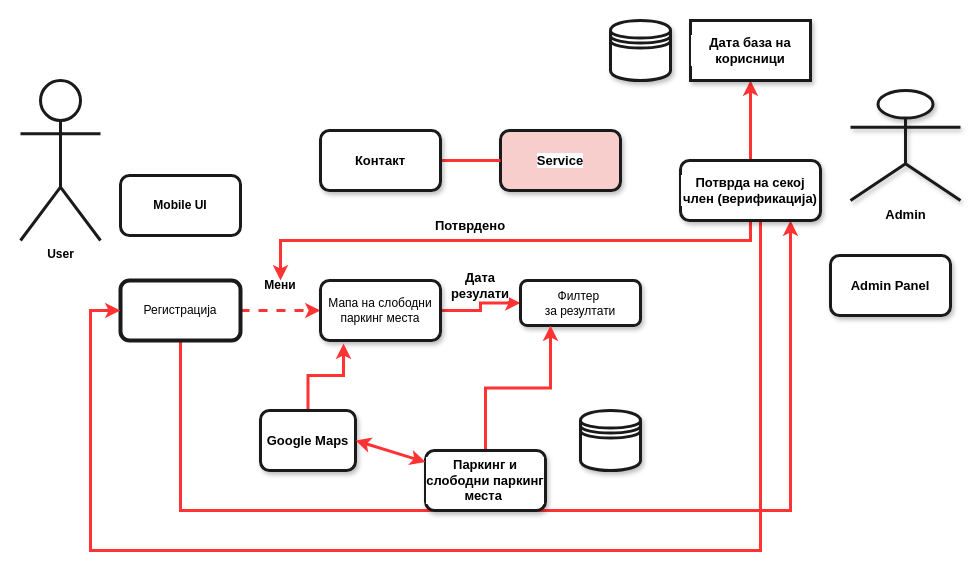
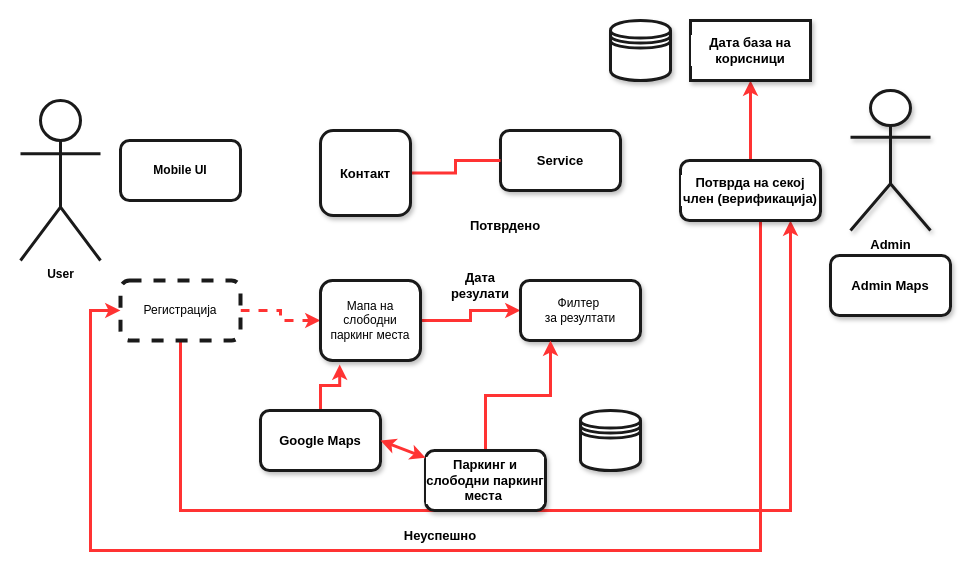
  <mxCell id="0" />
  <mxCell id="1" parent="0" />
- <mxCell id="2" value="&lt;b&gt;User&lt;/b&gt;" style="shape=umlActor;verticalLabelPosition=bottom;verticalAlign=top;html=1;strokeColor=#1A1A1A;strokeWidth=3;" vertex="1" parent="1"><mxGeometry x="20" y="80" width="80" height="160" as="geometry" /></mxCell>
- <mxCell id="3" value="&lt;b&gt;Mobile UI&lt;/b&gt;" style="rounded=1;whiteSpace=wrap;html=1;strokeColor=#1A1A1A;strokeWidth=3;" vertex="1" parent="1"><mxGeometry x="120" y="175" width="120" height="60" as="geometry" /></mxCell>
+ <mxCell id="2" value="&lt;b&gt;User&lt;/b&gt;" style="shape=umlActor;verticalLabelPosition=bottom;verticalAlign=top;html=1;strokeColor=#1A1A1A;strokeWidth=3;" vertex="1" parent="1"><mxGeometry x="20" y="100" width="80" height="160" as="geometry" /></mxCell>
+ <mxCell id="3" value="&lt;b&gt;Mobile UI&lt;/b&gt;" style="rounded=1;whiteSpace=wrap;html=1;strokeColor=#1A1A1A;strokeWidth=3;" vertex="1" parent="1"><mxGeometry x="120" y="140" width="120" height="60" as="geometry" /></mxCell>
  <mxCell id="4" value="" style="edgeStyle=orthogonalEdgeStyle;rounded=0;orthogonalLoop=1;jettySize=auto;html=1;dashed=1;strokeColor=#FF3333;strokeWidth=3;" edge="1" parent="1" source="6" target="8"><mxGeometry relative="1" as="geometry" /></mxCell>
  <mxCell id="5" style="edgeStyle=orthogonalEdgeStyle;rounded=0;orthogonalLoop=1;jettySize=auto;html=1;fontSize=13;strokeColor=#FF3333;strokeWidth=3;" edge="1" parent="1" source="6" target="26"><mxGeometry relative="1" as="geometry"><Array as="points"><mxPoint x="180" y="510" /><mxPoint x="790" y="510" /></Array></mxGeometry></mxCell>
- <mxCell id="6" value="Регистрација" style="rounded=1;whiteSpace=wrap;html=1;strokeColor=#1A1A1A;strokeWidth=4;" vertex="1" parent="1"><mxGeometry x="120" y="280" width="120" height="60" as="geometry" /></mxCell>
+ <mxCell id="6" value="Регистрација" style="rounded=1;whiteSpace=wrap;html=1;strokeColor=#1A1A1A;strokeWidth=4;dashed=1;" vertex="1" parent="1"><mxGeometry x="120" y="280" width="120" height="60" as="geometry" /></mxCell>
  <mxCell id="7" value="" style="edgeStyle=orthogonalEdgeStyle;rounded=0;orthogonalLoop=1;jettySize=auto;html=1;fontSize=13;strokeColor=#FF3333;strokeWidth=3;" edge="1" parent="1" source="8" target="9"><mxGeometry relative="1" as="geometry" /></mxCell>
- <mxCell id="8" value="Мапа на слободни паркинг места" style="rounded=1;whiteSpace=wrap;html=1;strokeColor=#1A1A1A;shadow=1;glass=0;strokeWidth=3;" vertex="1" parent="1"><mxGeometry x="320" y="280" width="120" height="60" as="geometry" /></mxCell>
- <mxCell id="9" value="Филтер&amp;nbsp;&lt;br&gt;за резултати" style="rounded=1;whiteSpace=wrap;html=1;shadow=1;glass=0;strokeColor=#1A1A1A;strokeWidth=3;" vertex="1" parent="1"><mxGeometry x="520" y="280" width="120" height="45" as="geometry" /></mxCell>
- <mxCell id="10" value="&lt;p style=&quot;line-height: 1.9&quot;&gt;&lt;b style=&quot;background-color: rgb(255 , 255 , 255)&quot;&gt;Мени&lt;/b&gt;&lt;/p&gt;" style="text;html=1;strokeColor=none;fillColor=none;align=center;verticalAlign=middle;whiteSpace=wrap;rounded=0;shadow=1;glass=0;" vertex="1" parent="1"><mxGeometry x="250" y="270" width="60" height="30" as="geometry" /></mxCell>
+ <mxCell id="8" value="Мапа на слободни паркинг места" style="rounded=1;whiteSpace=wrap;html=1;strokeColor=#1A1A1A;shadow=1;glass=0;strokeWidth=3;" vertex="1" parent="1"><mxGeometry x="320" y="280" width="100" height="80" as="geometry" /></mxCell>
+ <mxCell id="9" value="Филтер&amp;nbsp;&lt;br&gt;за резултати" style="rounded=1;whiteSpace=wrap;html=1;shadow=1;glass=0;strokeColor=#1A1A1A;strokeWidth=3;" vertex="1" parent="1"><mxGeometry x="520" y="280" width="120" height="60" as="geometry" /></mxCell>
  <mxCell id="11" value="&lt;b&gt;Дата резулати&lt;/b&gt;" style="text;html=1;strokeColor=none;fillColor=none;align=center;verticalAlign=middle;whiteSpace=wrap;rounded=0;shadow=1;glass=0;labelBackgroundColor=#FFFFFF;fontSize=13;" vertex="1" parent="1"><mxGeometry x="450" y="270" width="60" height="30" as="geometry" /></mxCell>
  <mxCell id="12" value="" style="edgeStyle=orthogonalEdgeStyle;rounded=0;orthogonalLoop=1;jettySize=auto;html=1;fontSize=13;strokeColor=#FF3333;strokeWidth=3;entryX=0.25;entryY=1;entryDx=0;entryDy=0;" edge="1" parent="1" source="13" target="9"><mxGeometry relative="1" as="geometry" /></mxCell>
  <mxCell id="13" value="&lt;b&gt;Паркинг и слободни паркинг места&amp;nbsp;&lt;/b&gt;" style="rounded=1;whiteSpace=wrap;html=1;shadow=1;glass=0;labelBackgroundColor=#FFFFFF;fontSize=13;strokeColor=#1A1A1A;strokeWidth=3;" vertex="1" parent="1"><mxGeometry x="425" y="450" width="120" height="60" as="geometry" /></mxCell>
  <mxCell id="14" value="" style="edgeStyle=orthogonalEdgeStyle;rounded=0;orthogonalLoop=1;jettySize=auto;html=1;fontSize=13;strokeColor=#FF3333;strokeWidth=3;entryX=0.192;entryY=1.05;entryDx=0;entryDy=0;entryPerimeter=0;" edge="1" parent="1" source="15" target="8"><mxGeometry relative="1" as="geometry" /></mxCell>
- <mxCell id="15" value="&lt;b&gt;Google Maps&lt;/b&gt;" style="rounded=1;whiteSpace=wrap;html=1;shadow=1;glass=0;labelBackgroundColor=#FFFFFF;fontSize=13;strokeColor=#1A1A1A;strokeWidth=3;" vertex="1" parent="1"><mxGeometry x="260" y="410" width="95" height="60" as="geometry" /></mxCell>
- <mxCell id="16" value="&lt;b&gt;Admin&lt;/b&gt;" style="shape=umlActor;verticalLabelPosition=bottom;verticalAlign=top;html=1;shadow=1;glass=0;labelBackgroundColor=#FFFFFF;fontSize=13;strokeColor=#1A1A1A;strokeWidth=3;" vertex="1" parent="1"><mxGeometry x="850" y="90" width="110" height="110" as="geometry" /></mxCell>
- <mxCell id="17" value="&lt;b&gt;Admin Panel&lt;/b&gt;" style="rounded=1;whiteSpace=wrap;html=1;shadow=1;glass=0;labelBackgroundColor=#FFFFFF;fontSize=13;strokeColor=#1A1A1A;strokeWidth=3;" vertex="1" parent="1"><mxGeometry x="830" y="255" width="120" height="60" as="geometry" /></mxCell>
+ <mxCell id="15" value="&lt;b&gt;Google Maps&lt;/b&gt;" style="rounded=1;whiteSpace=wrap;html=1;shadow=1;glass=0;labelBackgroundColor=#FFFFFF;fontSize=13;strokeColor=#1A1A1A;strokeWidth=3;" vertex="1" parent="1"><mxGeometry y="410" width="120" height="60" as="geometry" x="260" /></mxCell>
+ <mxCell id="16" value="&lt;b&gt;Admin&lt;/b&gt;" style="shape=umlActor;verticalLabelPosition=bottom;verticalAlign=top;html=1;shadow=1;glass=0;labelBackgroundColor=#FFFFFF;fontSize=13;strokeColor=#1A1A1A;strokeWidth=3;" vertex="1" parent="1"><mxGeometry x="850" y="90" width="80" height="140" as="geometry" /></mxCell>
+ <mxCell id="17" value="&lt;b&gt;Admin Maps&lt;/b&gt;" style="rounded=1;whiteSpace=wrap;html=1;shadow=1;glass=0;labelBackgroundColor=#FFFFFF;fontSize=13;strokeColor=#1A1A1A;strokeWidth=3;" vertex="1" parent="1"><mxGeometry x="830" y="255" width="120" height="60" as="geometry" /></mxCell>
  <mxCell id="18" value="" style="shape=datastore;whiteSpace=wrap;html=1;shadow=1;glass=0;labelBackgroundColor=#FFFFFF;fontSize=13;strokeColor=#1A1A1A;strokeWidth=3;" vertex="1" parent="1"><mxGeometry x="580" y="410" width="60" height="60" as="geometry" /></mxCell>
- <mxCell id="19" value="&lt;b&gt;Service&lt;/b&gt;" style="rounded=1;whiteSpace=wrap;html=1;shadow=1;glass=0;labelBackgroundColor=#FFFFFF;fontSize=13;strokeColor=#1A1A1A;strokeWidth=3;fillColor=#f8cecc;" vertex="1" parent="1"><mxGeometry x="500" y="130" width="120" height="60" as="geometry" /></mxCell>
+ <mxCell id="19" value="&lt;b&gt;Service&lt;/b&gt;" style="rounded=1;whiteSpace=wrap;html=1;shadow=1;glass=0;labelBackgroundColor=#FFFFFF;fontSize=13;strokeColor=#1A1A1A;strokeWidth=3;" vertex="1" parent="1"><mxGeometry x="500" y="130" width="120" height="60" as="geometry" /></mxCell>
  <mxCell id="20" style="edgeStyle=orthogonalEdgeStyle;rounded=0;orthogonalLoop=1;jettySize=auto;html=1;fontSize=13;strokeColor=#FF3333;strokeWidth=3;endArrow=none;" edge="1" parent="1" source="21" target="19"><mxGeometry relative="1" as="geometry" /></mxCell>
- <mxCell id="21" value="&lt;b&gt;Контакт&lt;/b&gt;" style="rounded=1;whiteSpace=wrap;html=1;shadow=1;glass=0;labelBackgroundColor=#FFFFFF;fontSize=13;strokeColor=#1A1A1A;strokeWidth=3;" vertex="1" parent="1"><mxGeometry x="320" y="130" width="120" height="60" as="geometry" /></mxCell>
+ <mxCell id="21" value="&lt;b&gt;Контакт&lt;/b&gt;" style="rounded=1;whiteSpace=wrap;html=1;shadow=1;glass=0;labelBackgroundColor=#FFFFFF;fontSize=13;strokeColor=#1A1A1A;strokeWidth=3;" vertex="1" parent="1"><mxGeometry x="320" y="130" width="90" height="85" as="geometry" /></mxCell>
  <mxCell id="22" value="" style="endArrow=classic;startArrow=classic;html=1;rounded=0;fontSize=13;strokeColor=#FF3333;strokeWidth=3;exitX=1;exitY=0.5;exitDx=0;exitDy=0;" edge="1" parent="1" source="15" target="13"><mxGeometry width="50" height="50" relative="1" as="geometry"><mxPoint x="580" y="340" as="sourcePoint" /><mxPoint x="630" y="290" as="targetPoint" /></mxGeometry></mxCell>
  <mxCell id="23" style="edgeStyle=orthogonalEdgeStyle;rounded=0;orthogonalLoop=1;jettySize=auto;html=1;fontSize=13;strokeColor=#FF3333;strokeWidth=3;" edge="1" parent="1" source="26" target="6"><mxGeometry relative="1" as="geometry"><Array as="points"><mxPoint x="760" y="550" /><mxPoint x="90" y="550" /><mxPoint x="90" y="310" /></Array></mxGeometry></mxCell>
- <mxCell id="24" style="edgeStyle=orthogonalEdgeStyle;rounded=0;orthogonalLoop=1;jettySize=auto;html=1;entryX=0.5;entryY=0.333;entryDx=0;entryDy=0;entryPerimeter=0;fontSize=13;strokeColor=#FF3333;strokeWidth=3;" edge="1" parent="1" source="26" target="10"><mxGeometry relative="1" as="geometry"><Array as="points"><mxPoint x="750" y="240" /><mxPoint x="280" y="240" /></Array></mxGeometry></mxCell>
  <mxCell id="25" style="edgeStyle=orthogonalEdgeStyle;rounded=0;orthogonalLoop=1;jettySize=auto;html=1;entryX=0.5;entryY=1;entryDx=0;entryDy=0;fontSize=13;strokeColor=#FF3333;strokeWidth=3;" edge="1" parent="1" source="26" target="27"><mxGeometry relative="1" as="geometry" /></mxCell>
  <mxCell id="26" value="&lt;b&gt;Потврда на секој член (верификација)&lt;/b&gt;" style="rounded=1;whiteSpace=wrap;html=1;shadow=1;glass=0;labelBackgroundColor=#FFFFFF;fontSize=13;strokeColor=#1A1A1A;strokeWidth=3;" vertex="1" parent="1"><mxGeometry x="680" y="160" width="140" height="60" as="geometry" /></mxCell>
  <mxCell id="27" value="&lt;b&gt;Дата база на корисници&lt;/b&gt;" style="whiteSpace=wrap;html=1;shadow=1;glass=0;labelBackgroundColor=#FFFFFF;fontSize=13;strokeColor=#1A1A1A;strokeWidth=3;rounded=0;" vertex="1" parent="1"><mxGeometry x="690" y="20" width="120" height="60" as="geometry" /></mxCell>
- <mxCell id="28" value="&lt;b&gt;Потврдено&lt;/b&gt;" style="text;html=1;strokeColor=none;fillColor=none;align=center;verticalAlign=middle;whiteSpace=wrap;rounded=0;shadow=1;glass=0;labelBackgroundColor=#FFFFFF;fontSize=13;" vertex="1" parent="1"><mxGeometry x="440" y="210" width="60" height="30" as="geometry" /></mxCell>
+ <mxCell id="28" value="&lt;b&gt;Потврдено&lt;/b&gt;" style="text;html=1;strokeColor=none;fillColor=none;align=center;verticalAlign=middle;whiteSpace=wrap;rounded=0;shadow=1;glass=0;labelBackgroundColor=#FFFFFF;fontSize=13;" vertex="1" parent="1"><mxGeometry x="475" y="210" width="60" height="30" as="geometry" /></mxCell>
+ <mxCell id="29" value="&lt;b&gt;Неуспешно&lt;/b&gt;" style="text;html=1;strokeColor=none;fillColor=none;align=center;verticalAlign=middle;whiteSpace=wrap;rounded=0;shadow=1;glass=0;labelBackgroundColor=#FFFFFF;fontSize=13;" vertex="1" parent="1"><mxGeometry x="410" y="520" width="60" height="30" as="geometry" /></mxCell>
  <mxCell id="30" value="" style="shape=datastore;whiteSpace=wrap;html=1;shadow=1;glass=0;labelBackgroundColor=#FFFFFF;fontSize=13;strokeColor=#1A1A1A;strokeWidth=3;" vertex="1" parent="1"><mxGeometry x="610" y="20" width="60" height="60" as="geometry" /></mxCell>
